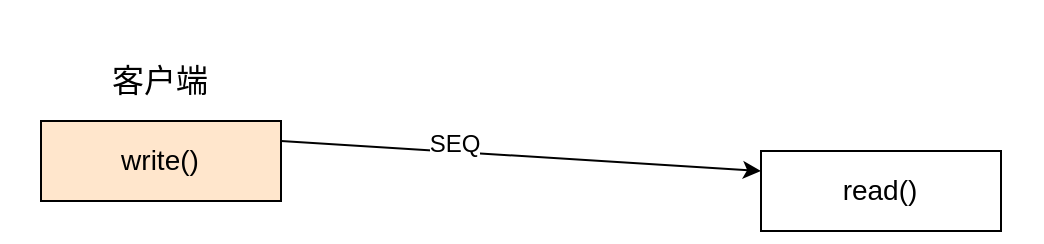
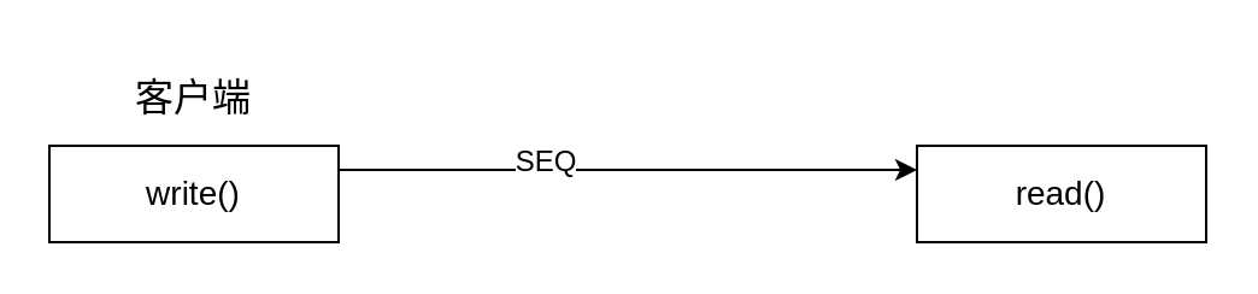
  <mxCell id="0" />
  <mxCell id="1" parent="0" />
  <mxCell id="2" value="&lt;font style=&quot;font-size: 16px&quot;&gt;客户端&lt;/font&gt;" style="text;html=1;strokeColor=none;fillColor=none;align=center;verticalAlign=middle;whiteSpace=wrap;rounded=0;" vertex="1" parent="1"><mxGeometry x="20" y="20" width="120" height="40" as="geometry" /></mxCell>
- <mxCell id="3" value="&lt;font style=&quot;font-size: 14px&quot;&gt;write()&lt;/font&gt;" style="rounded=0;whiteSpace=wrap;html=1;fillColor=#ffe6cc;" vertex="1" parent="1"><mxGeometry x="20" y="60" width="120" height="40" as="geometry" /></mxCell>
- <mxCell id="4" value="&lt;font style=&quot;font-size: 14px&quot;&gt;read()&lt;/font&gt;" style="rounded=0;whiteSpace=wrap;html=1;" vertex="1" parent="1"><mxGeometry x="380" y="75" width="120" height="40" as="geometry" /></mxCell>
+ <mxCell id="3" value="&lt;font style=&quot;font-size: 14px&quot;&gt;write()&lt;/font&gt;" style="rounded=0;whiteSpace=wrap;html=1;" vertex="1" parent="1"><mxGeometry x="20" y="60" width="120" height="40" as="geometry" /></mxCell>
+ <mxCell id="4" value="&lt;font style=&quot;font-size: 14px&quot;&gt;read()&lt;/font&gt;" style="rounded=0;whiteSpace=wrap;html=1;" vertex="1" parent="1"><mxGeometry x="380" y="60" width="120" height="40" as="geometry" /></mxCell>
  <mxCell id="5" value="" style="endArrow=classic;html=1;entryX=0;entryY=0.25;entryDx=0;entryDy=0;" edge="1" parent="1" target="4"><mxGeometry width="50" height="50" relative="1" as="geometry"><mxPoint x="140" y="70" as="sourcePoint" /><mxPoint x="230" y="70" as="targetPoint" /></mxGeometry></mxCell>
  <mxCell id="6" value="SEQ" style="text;html=1;resizable=0;points=[];align=center;verticalAlign=middle;labelBackgroundColor=#ffffff;" vertex="1" connectable="0" parent="5"><mxGeometry x="-0.288" y="4" relative="1" as="geometry"><mxPoint as="offset" /></mxGeometry></mxCell>
